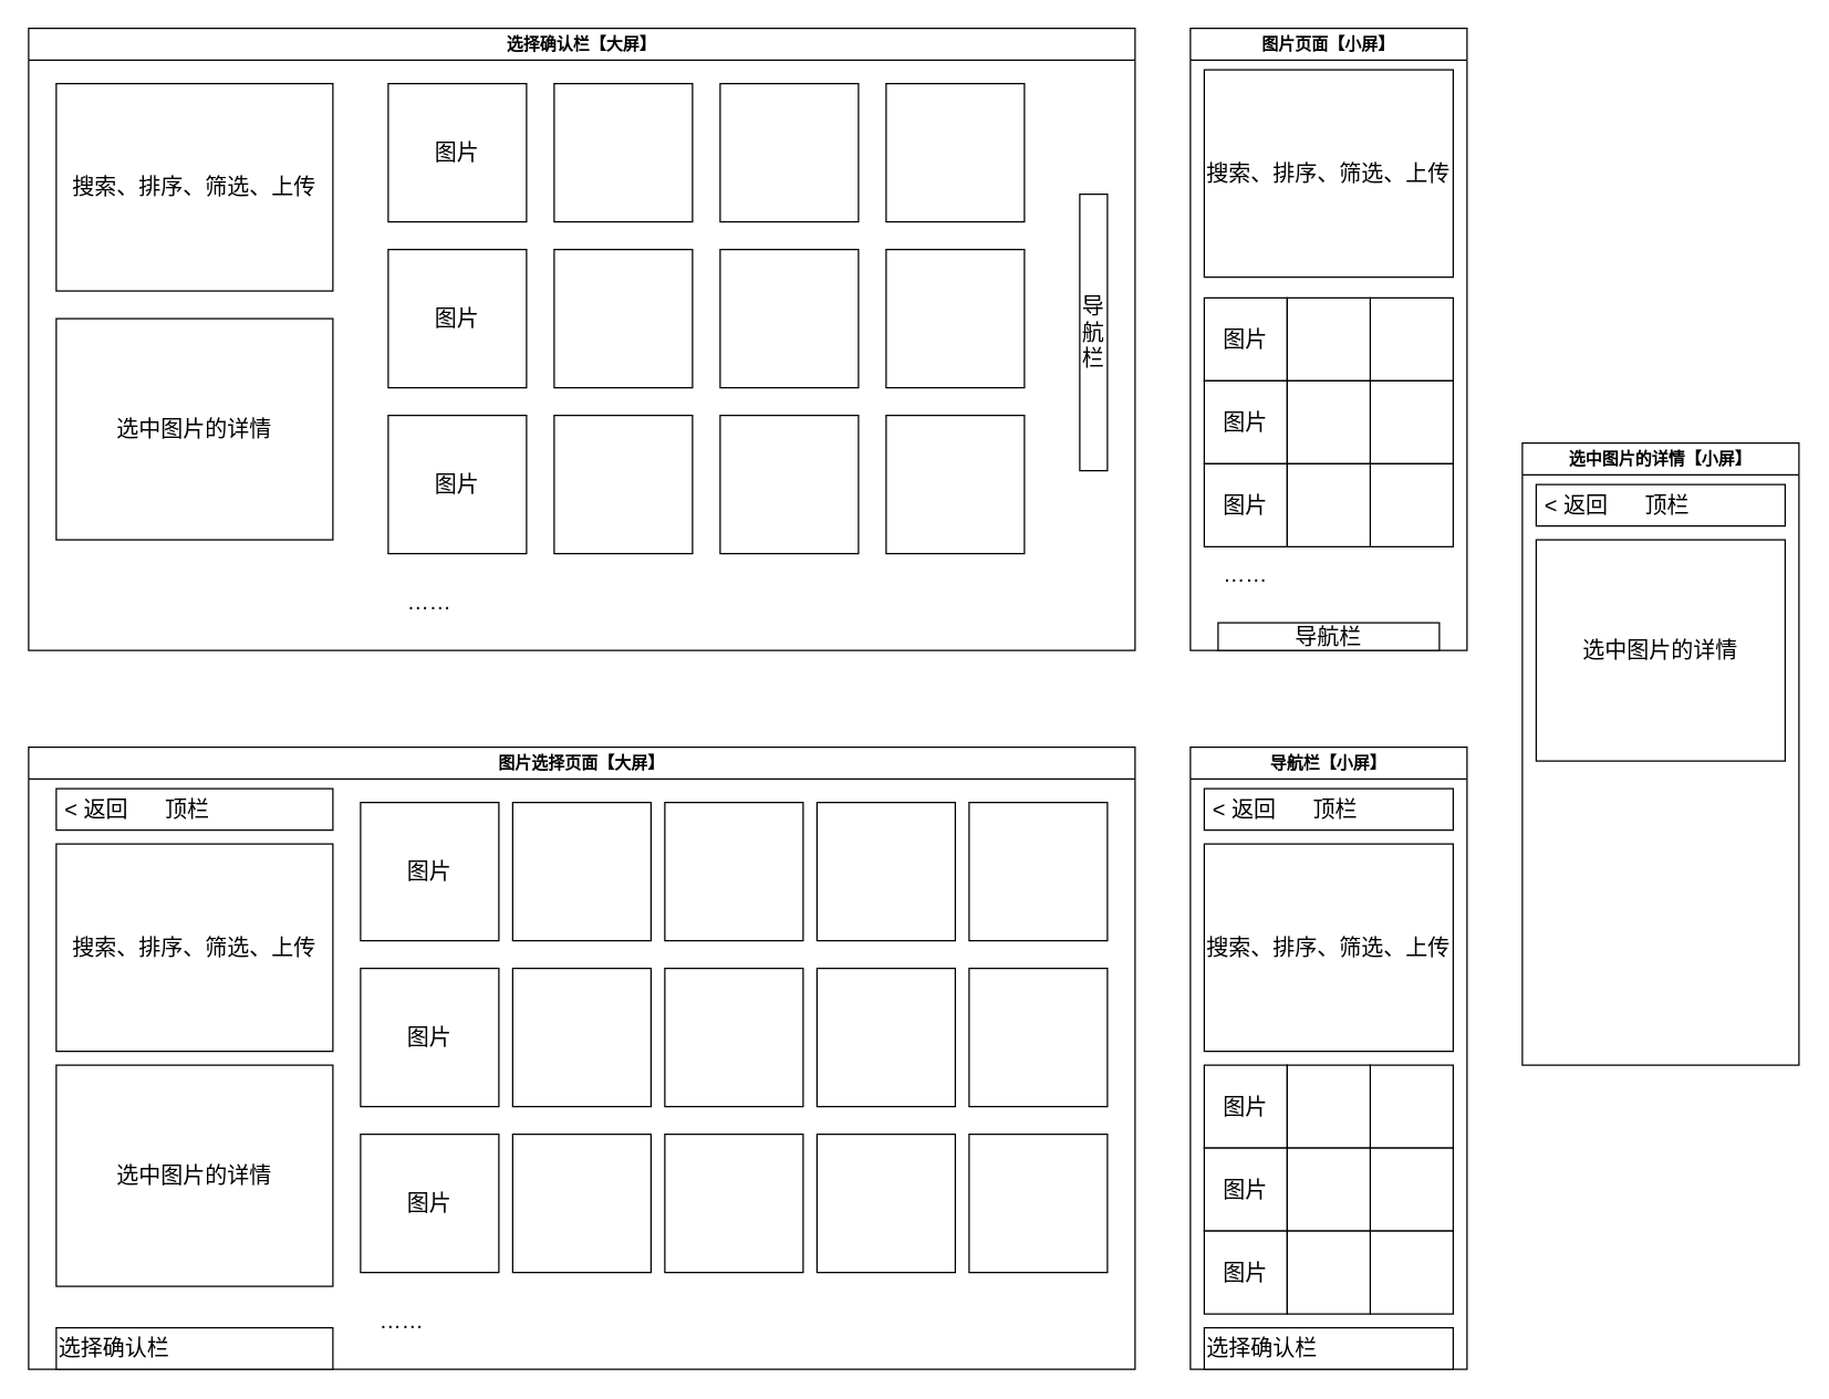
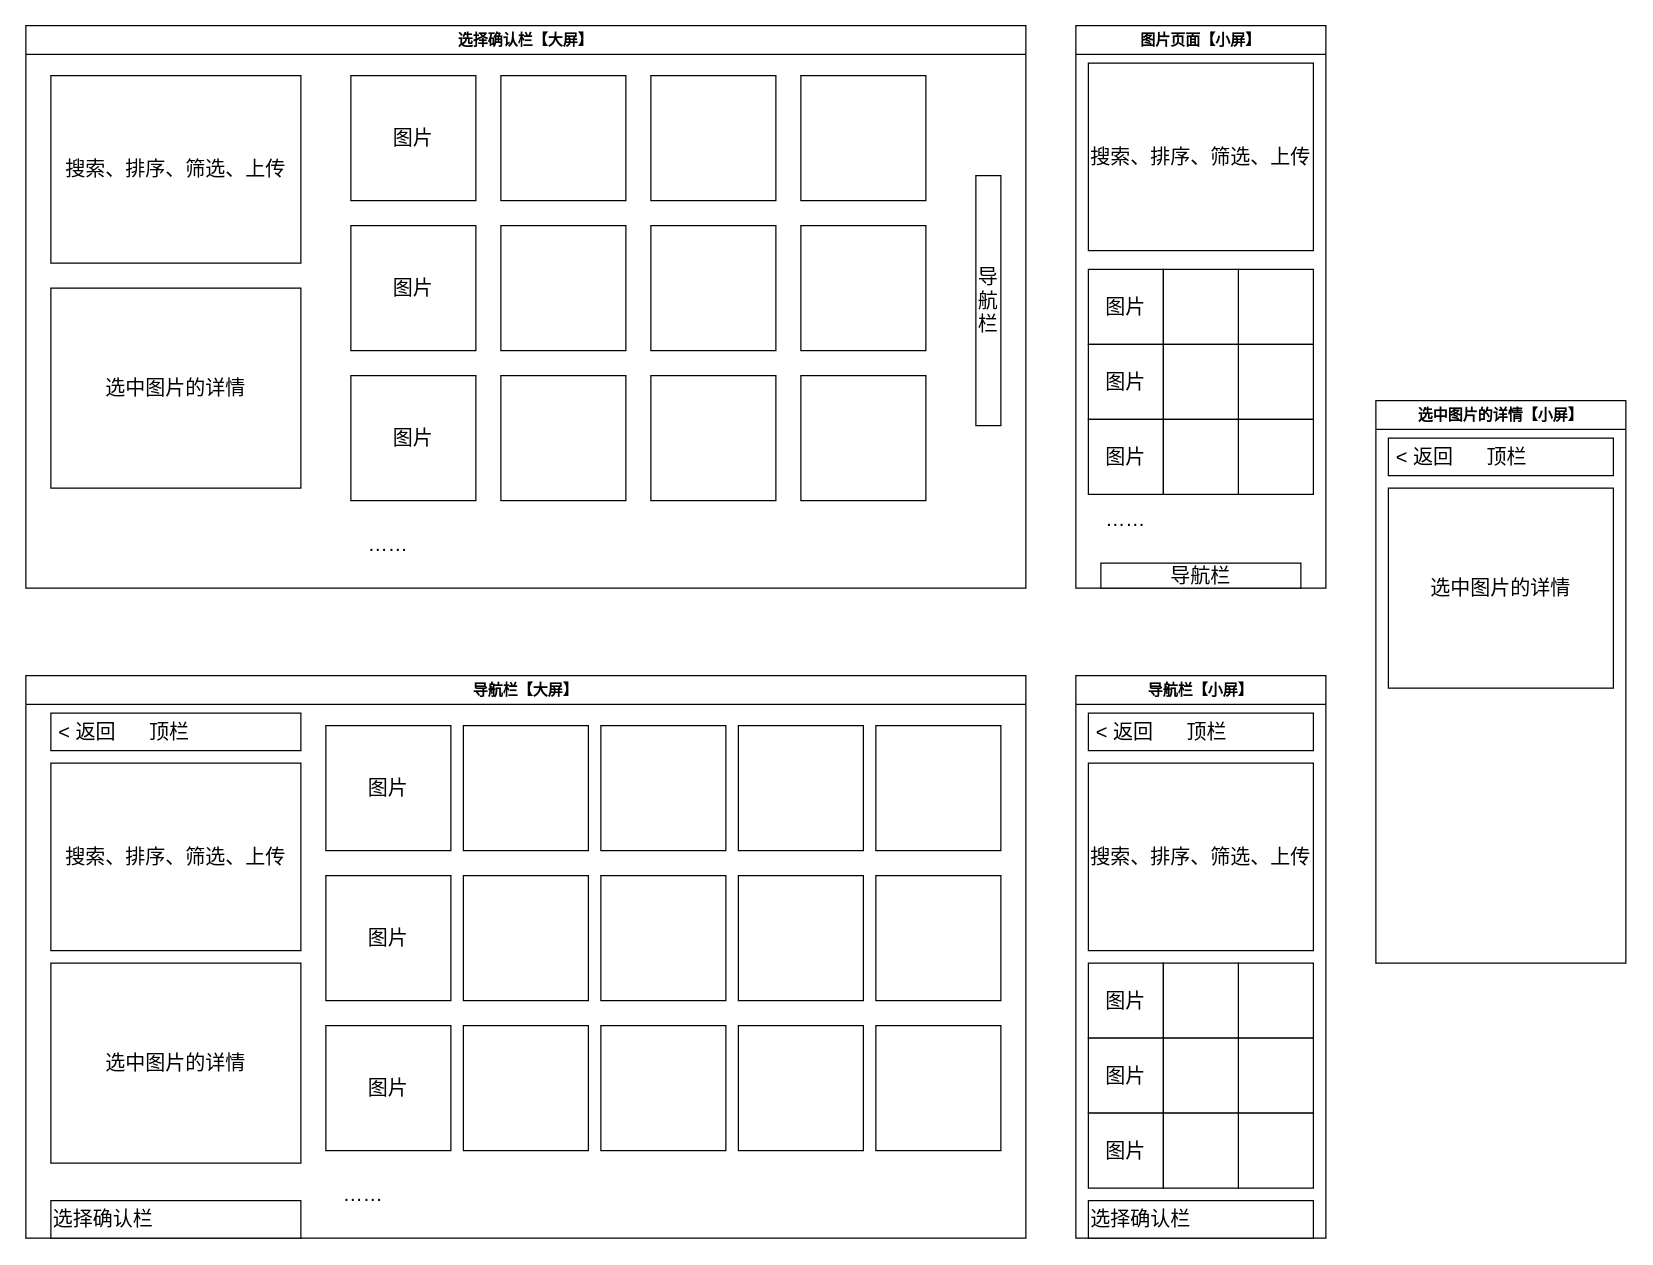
  <mxCell id="0" />
  <mxCell id="1" parent="0" />
  <mxCell id="2" value="选择确认栏【大屏】" style="swimlane;whiteSpace=wrap;html=1;" parent="1" vertex="1"><mxGeometry x="20" y="20" width="800" height="450" as="geometry" /></mxCell>
  <mxCell id="3" value="搜索、排序、筛选、上传" style="rounded=0;whiteSpace=wrap;html=1;fontSize=16;" vertex="1" parent="2"><mxGeometry x="20" y="40" width="200" height="150" as="geometry" /></mxCell>
  <mxCell id="4" value="导航栏" style="rounded=0;whiteSpace=wrap;html=1;fontSize=16;" vertex="1" parent="2"><mxGeometry x="760" y="120" width="20" height="200" as="geometry" /></mxCell>
  <mxCell id="5" value="选中图片的详情" style="rounded=0;whiteSpace=wrap;html=1;fontSize=16;" vertex="1" parent="2"><mxGeometry x="20" y="210" width="200" height="160" as="geometry" /></mxCell>
  <mxCell id="6" value="图片" style="rounded=0;whiteSpace=wrap;html=1;fontSize=16;" vertex="1" parent="2"><mxGeometry x="260" y="40" width="100" height="100" as="geometry" /></mxCell>
  <mxCell id="7" value="" style="rounded=0;whiteSpace=wrap;html=1;fontSize=16;" vertex="1" parent="2"><mxGeometry x="380" y="40" width="100" height="100" as="geometry" /></mxCell>
  <mxCell id="8" value="" style="rounded=0;whiteSpace=wrap;html=1;fontSize=16;" vertex="1" parent="2"><mxGeometry x="500" y="40" width="100" height="100" as="geometry" /></mxCell>
  <mxCell id="9" value="" style="rounded=0;whiteSpace=wrap;html=1;fontSize=16;" vertex="1" parent="2"><mxGeometry x="620" y="40" width="100" height="100" as="geometry" /></mxCell>
  <mxCell id="10" value="图片" style="rounded=0;whiteSpace=wrap;html=1;fontSize=16;" vertex="1" parent="2"><mxGeometry x="260" y="160" width="100" height="100" as="geometry" /></mxCell>
  <mxCell id="11" value="" style="rounded=0;whiteSpace=wrap;html=1;fontSize=16;" vertex="1" parent="2"><mxGeometry x="380" y="160" width="100" height="100" as="geometry" /></mxCell>
  <mxCell id="12" value="" style="rounded=0;whiteSpace=wrap;html=1;fontSize=16;" vertex="1" parent="2"><mxGeometry x="500" y="160" width="100" height="100" as="geometry" /></mxCell>
  <mxCell id="13" value="" style="rounded=0;whiteSpace=wrap;html=1;fontSize=16;" vertex="1" parent="2"><mxGeometry x="620" y="160" width="100" height="100" as="geometry" /></mxCell>
  <mxCell id="14" value="图片" style="rounded=0;whiteSpace=wrap;html=1;fontSize=16;" vertex="1" parent="2"><mxGeometry x="260" y="280" width="100" height="100" as="geometry" /></mxCell>
  <mxCell id="15" value="" style="rounded=0;whiteSpace=wrap;html=1;fontSize=16;" vertex="1" parent="2"><mxGeometry x="380" y="280" width="100" height="100" as="geometry" /></mxCell>
  <mxCell id="16" value="" style="rounded=0;whiteSpace=wrap;html=1;fontSize=16;" vertex="1" parent="2"><mxGeometry x="500" y="280" width="100" height="100" as="geometry" /></mxCell>
  <mxCell id="17" value="" style="rounded=0;whiteSpace=wrap;html=1;fontSize=16;" vertex="1" parent="2"><mxGeometry x="620" y="280" width="100" height="100" as="geometry" /></mxCell>
  <mxCell id="18" value="……" style="text;html=1;strokeColor=none;fillColor=none;align=center;verticalAlign=middle;whiteSpace=wrap;rounded=0;fontSize=16;" vertex="1" parent="2"><mxGeometry x="260" y="400" width="60" height="30" as="geometry" /></mxCell>
  <mxCell id="19" value="图片页面【小屏】" style="swimlane;whiteSpace=wrap;html=1;" parent="1" vertex="1"><mxGeometry x="860" y="20" width="200" height="450" as="geometry"><mxRectangle x="920" y="80" width="140" height="30" as="alternateBounds" /></mxGeometry></mxCell>
  <mxCell id="20" value="导航栏" style="rounded=0;whiteSpace=wrap;html=1;fontSize=16;" vertex="1" parent="19"><mxGeometry x="20" y="430" width="160" height="20" as="geometry" /></mxCell>
  <mxCell id="21" value="图片" style="rounded=0;whiteSpace=wrap;html=1;fontSize=16;" vertex="1" parent="19"><mxGeometry x="10" y="195" width="60" height="60" as="geometry" /></mxCell>
  <mxCell id="22" value="" style="rounded=0;whiteSpace=wrap;html=1;fontSize=16;" vertex="1" parent="19"><mxGeometry x="130" y="195" width="60" height="60" as="geometry" /></mxCell>
  <mxCell id="23" value="" style="rounded=0;whiteSpace=wrap;html=1;fontSize=16;" vertex="1" parent="19"><mxGeometry x="70" y="195" width="60" height="60" as="geometry" /></mxCell>
  <mxCell id="24" value="搜索、排序、筛选、上传" style="rounded=0;whiteSpace=wrap;html=1;fontSize=16;" vertex="1" parent="19"><mxGeometry x="10" y="30" width="180" height="150" as="geometry" /></mxCell>
  <mxCell id="25" value="图片" style="rounded=0;whiteSpace=wrap;html=1;fontSize=16;" vertex="1" parent="19"><mxGeometry x="10" y="255" width="60" height="60" as="geometry" /></mxCell>
  <mxCell id="26" value="" style="rounded=0;whiteSpace=wrap;html=1;fontSize=16;" vertex="1" parent="19"><mxGeometry x="130" y="255" width="60" height="60" as="geometry" /></mxCell>
  <mxCell id="27" value="" style="rounded=0;whiteSpace=wrap;html=1;fontSize=16;" vertex="1" parent="19"><mxGeometry x="70" y="255" width="60" height="60" as="geometry" /></mxCell>
  <mxCell id="28" value="图片" style="rounded=0;whiteSpace=wrap;html=1;fontSize=16;" vertex="1" parent="19"><mxGeometry x="10" y="315" width="60" height="60" as="geometry" /></mxCell>
  <mxCell id="29" value="" style="rounded=0;whiteSpace=wrap;html=1;fontSize=16;" vertex="1" parent="19"><mxGeometry x="130" y="315" width="60" height="60" as="geometry" /></mxCell>
  <mxCell id="30" value="" style="rounded=0;whiteSpace=wrap;html=1;fontSize=16;" vertex="1" parent="19"><mxGeometry x="70" y="315" width="60" height="60" as="geometry" /></mxCell>
  <mxCell id="31" value="……" style="text;html=1;strokeColor=none;fillColor=none;align=center;verticalAlign=middle;whiteSpace=wrap;rounded=0;fontSize=16;" vertex="1" parent="19"><mxGeometry x="10" y="380" width="60" height="30" as="geometry" /></mxCell>
  <mxCell id="32" value="选中图片的详情【小屏】" style="swimlane;whiteSpace=wrap;html=1;" vertex="1" parent="1"><mxGeometry x="1100" y="320" width="200" height="450" as="geometry"><mxRectangle x="920" y="80" width="140" height="30" as="alternateBounds" /></mxGeometry></mxCell>
  <mxCell id="33" value="选中图片的详情" style="rounded=0;whiteSpace=wrap;html=1;fontSize=16;" vertex="1" parent="32"><mxGeometry x="10" y="70" width="180" height="160" as="geometry" /></mxCell>
  <mxCell id="34" value="&amp;nbsp;&amp;lt; 返回&amp;nbsp; &amp;nbsp; &amp;nbsp; 顶栏" style="rounded=0;whiteSpace=wrap;html=1;fontSize=16;align=left;" vertex="1" parent="32"><mxGeometry x="10" y="30" width="180" height="30" as="geometry" /></mxCell>
- <mxCell id="35" value="图片选择页面【大屏】" style="swimlane;whiteSpace=wrap;html=1;" vertex="1" parent="1"><mxGeometry x="20" y="540" width="800" height="450" as="geometry" /></mxCell>
+ <mxCell id="35" value="导航栏【大屏】" style="swimlane;whiteSpace=wrap;html=1;" vertex="1" parent="1"><mxGeometry x="20" y="540" width="800" height="450" as="geometry" /></mxCell>
  <mxCell id="36" value="搜索、排序、筛选、上传" style="rounded=0;whiteSpace=wrap;html=1;fontSize=16;" vertex="1" parent="35"><mxGeometry x="20" y="70" width="200" height="150" as="geometry" /></mxCell>
  <mxCell id="37" value="选中图片的详情" style="rounded=0;whiteSpace=wrap;html=1;fontSize=16;" vertex="1" parent="35"><mxGeometry x="20" y="230" width="200" height="160" as="geometry" /></mxCell>
  <mxCell id="38" value="图片" style="rounded=0;whiteSpace=wrap;html=1;fontSize=16;" vertex="1" parent="35"><mxGeometry x="240" y="40" width="100" height="100" as="geometry" /></mxCell>
  <mxCell id="39" value="" style="rounded=0;whiteSpace=wrap;html=1;fontSize=16;" vertex="1" parent="35"><mxGeometry x="350" y="40" width="100" height="100" as="geometry" /></mxCell>
  <mxCell id="40" value="" style="rounded=0;whiteSpace=wrap;html=1;fontSize=16;" vertex="1" parent="35"><mxGeometry x="460" y="40" width="100" height="100" as="geometry" /></mxCell>
  <mxCell id="41" value="" style="rounded=0;whiteSpace=wrap;html=1;fontSize=16;" vertex="1" parent="35"><mxGeometry x="570" y="40" width="100" height="100" as="geometry" /></mxCell>
  <mxCell id="42" value="图片" style="rounded=0;whiteSpace=wrap;html=1;fontSize=16;" vertex="1" parent="35"><mxGeometry x="240" y="160" width="100" height="100" as="geometry" /></mxCell>
  <mxCell id="43" value="" style="rounded=0;whiteSpace=wrap;html=1;fontSize=16;" vertex="1" parent="35"><mxGeometry x="350" y="160" width="100" height="100" as="geometry" /></mxCell>
  <mxCell id="44" value="" style="rounded=0;whiteSpace=wrap;html=1;fontSize=16;" vertex="1" parent="35"><mxGeometry x="460" y="160" width="100" height="100" as="geometry" /></mxCell>
  <mxCell id="45" value="" style="rounded=0;whiteSpace=wrap;html=1;fontSize=16;" vertex="1" parent="35"><mxGeometry x="570" y="160" width="100" height="100" as="geometry" /></mxCell>
  <mxCell id="46" value="图片" style="rounded=0;whiteSpace=wrap;html=1;fontSize=16;" vertex="1" parent="35"><mxGeometry x="240" y="280" width="100" height="100" as="geometry" /></mxCell>
  <mxCell id="47" value="" style="rounded=0;whiteSpace=wrap;html=1;fontSize=16;" vertex="1" parent="35"><mxGeometry x="350" y="280" width="100" height="100" as="geometry" /></mxCell>
  <mxCell id="48" value="" style="rounded=0;whiteSpace=wrap;html=1;fontSize=16;" vertex="1" parent="35"><mxGeometry x="460" y="280" width="100" height="100" as="geometry" /></mxCell>
  <mxCell id="49" value="" style="rounded=0;whiteSpace=wrap;html=1;fontSize=16;" vertex="1" parent="35"><mxGeometry x="570" y="280" width="100" height="100" as="geometry" /></mxCell>
  <mxCell id="50" value="……" style="text;html=1;strokeColor=none;fillColor=none;align=center;verticalAlign=middle;whiteSpace=wrap;rounded=0;fontSize=16;" vertex="1" parent="35"><mxGeometry x="240" y="400" width="60" height="30" as="geometry" /></mxCell>
  <mxCell id="51" value="" style="rounded=0;whiteSpace=wrap;html=1;fontSize=16;" vertex="1" parent="35"><mxGeometry x="680" y="40" width="100" height="100" as="geometry" /></mxCell>
  <mxCell id="52" value="" style="rounded=0;whiteSpace=wrap;html=1;fontSize=16;" vertex="1" parent="35"><mxGeometry x="680" y="160" width="100" height="100" as="geometry" /></mxCell>
  <mxCell id="53" value="" style="rounded=0;whiteSpace=wrap;html=1;fontSize=16;" vertex="1" parent="35"><mxGeometry x="680" y="280" width="100" height="100" as="geometry" /></mxCell>
  <mxCell id="54" value="&amp;nbsp;&amp;lt; 返回&amp;nbsp; &amp;nbsp; &amp;nbsp; 顶栏" style="rounded=0;whiteSpace=wrap;html=1;fontSize=16;align=left;" vertex="1" parent="35"><mxGeometry x="20" y="30" width="200" height="30" as="geometry" /></mxCell>
  <mxCell id="55" value="选择确认栏" style="rounded=0;whiteSpace=wrap;html=1;fontSize=16;align=left;" vertex="1" parent="35"><mxGeometry x="20" y="420" width="200" height="30" as="geometry" /></mxCell>
  <mxCell id="56" value="导航栏【小屏】" style="swimlane;whiteSpace=wrap;html=1;" vertex="1" parent="1"><mxGeometry x="860" y="540" width="200" height="450" as="geometry"><mxRectangle x="920" y="80" width="140" height="30" as="alternateBounds" /></mxGeometry></mxCell>
  <mxCell id="57" value="图片" style="rounded=0;whiteSpace=wrap;html=1;fontSize=16;" vertex="1" parent="56"><mxGeometry x="10" y="230" width="60" height="60" as="geometry" /></mxCell>
  <mxCell id="58" value="" style="rounded=0;whiteSpace=wrap;html=1;fontSize=16;" vertex="1" parent="56"><mxGeometry x="130" y="230" width="60" height="60" as="geometry" /></mxCell>
  <mxCell id="59" value="" style="rounded=0;whiteSpace=wrap;html=1;fontSize=16;" vertex="1" parent="56"><mxGeometry x="70" y="230" width="60" height="60" as="geometry" /></mxCell>
  <mxCell id="60" value="搜索、排序、筛选、上传" style="rounded=0;whiteSpace=wrap;html=1;fontSize=16;" vertex="1" parent="56"><mxGeometry x="10" y="70" width="180" height="150" as="geometry" /></mxCell>
  <mxCell id="61" value="图片" style="rounded=0;whiteSpace=wrap;html=1;fontSize=16;" vertex="1" parent="56"><mxGeometry x="10" y="290" width="60" height="60" as="geometry" /></mxCell>
  <mxCell id="62" value="" style="rounded=0;whiteSpace=wrap;html=1;fontSize=16;" vertex="1" parent="56"><mxGeometry x="130" y="290" width="60" height="60" as="geometry" /></mxCell>
  <mxCell id="63" value="" style="rounded=0;whiteSpace=wrap;html=1;fontSize=16;" vertex="1" parent="56"><mxGeometry x="70" y="290" width="60" height="60" as="geometry" /></mxCell>
  <mxCell id="64" value="图片" style="rounded=0;whiteSpace=wrap;html=1;fontSize=16;" vertex="1" parent="56"><mxGeometry x="10" y="350" width="60" height="60" as="geometry" /></mxCell>
  <mxCell id="65" value="" style="rounded=0;whiteSpace=wrap;html=1;fontSize=16;" vertex="1" parent="56"><mxGeometry x="130" y="350" width="60" height="60" as="geometry" /></mxCell>
  <mxCell id="66" value="" style="rounded=0;whiteSpace=wrap;html=1;fontSize=16;" vertex="1" parent="56"><mxGeometry x="70" y="350" width="60" height="60" as="geometry" /></mxCell>
  <mxCell id="67" value="选择确认栏" style="rounded=0;whiteSpace=wrap;html=1;fontSize=16;align=left;" vertex="1" parent="56"><mxGeometry x="10" y="420" width="180" height="30" as="geometry" /></mxCell>
  <mxCell id="68" value="&amp;nbsp;&amp;lt; 返回&amp;nbsp; &amp;nbsp; &amp;nbsp; 顶栏" style="rounded=0;whiteSpace=wrap;html=1;fontSize=16;align=left;" vertex="1" parent="56"><mxGeometry x="10" y="30" width="180" height="30" as="geometry" /></mxCell>
